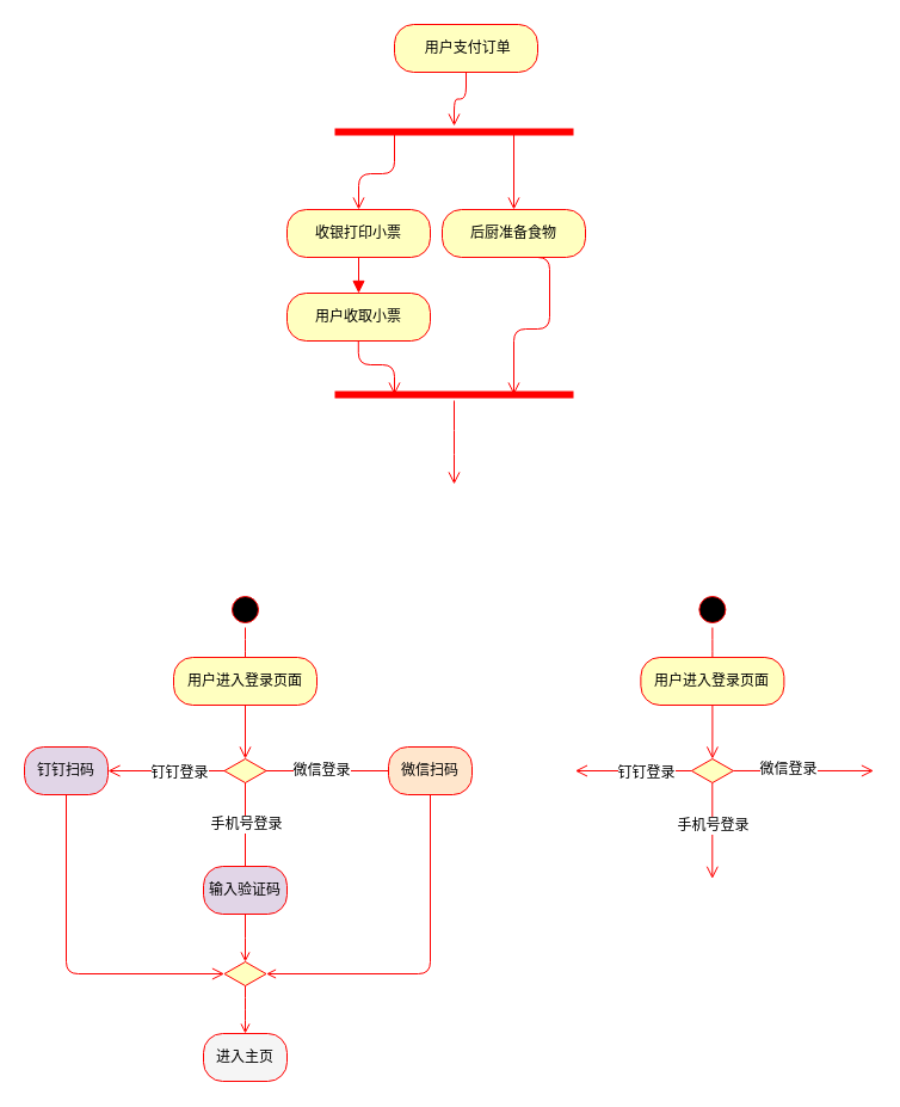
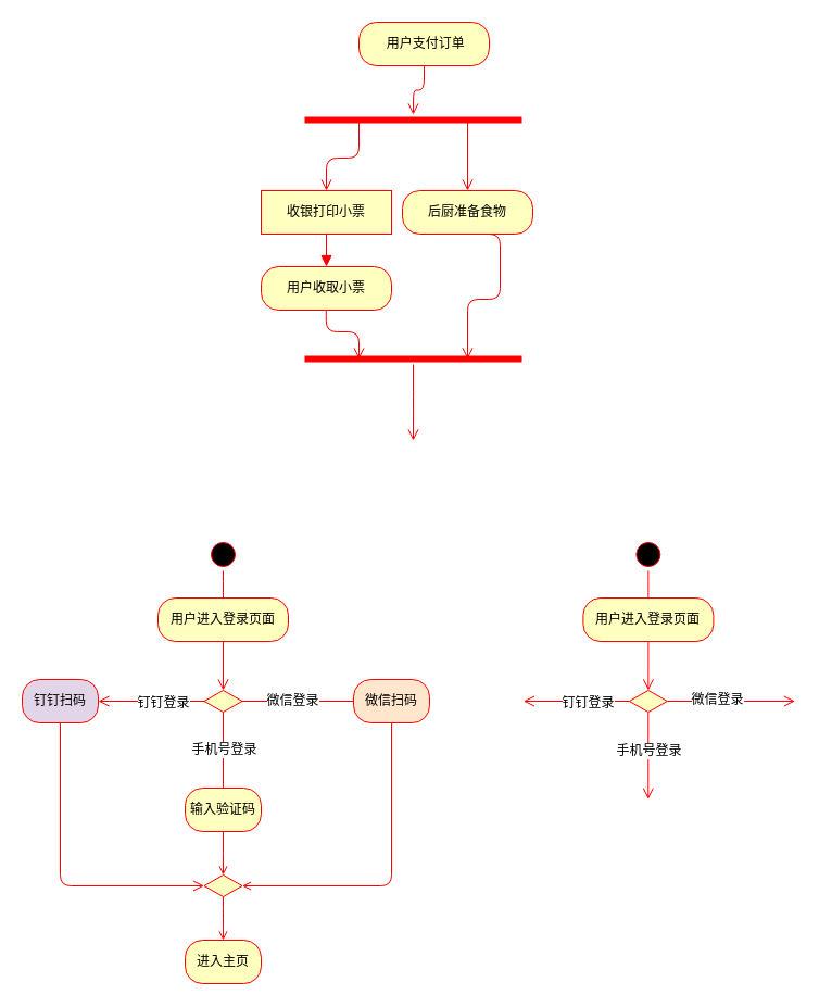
  <mxCell id="0" />
  <mxCell id="1" parent="0" />
  <mxCell id="2" value="" style="shape=line;html=1;strokeWidth=6;strokeColor=#ff0000;" parent="1" vertex="1"><mxGeometry x="280" y="105" width="200" height="10" as="geometry" /></mxCell>
  <mxCell id="3" value="" style="edgeStyle=orthogonalEdgeStyle;html=1;verticalAlign=bottom;endArrow=open;endSize=8;strokeColor=#ff0000;entryX=0.5;entryY=0;entryDx=0;entryDy=0;exitX=0.25;exitY=0.5;exitDx=0;exitDy=0;exitPerimeter=0;" parent="1" source="2" target="7" edge="1"><mxGeometry relative="1" as="geometry"><mxPoint x="330" y="185" as="targetPoint" /><Array as="points" /></mxGeometry></mxCell>
  <mxCell id="4" value="&amp;nbsp;用户支付订单" style="rounded=1;whiteSpace=wrap;html=1;arcSize=40;fontColor=#000000;fillColor=#ffffc0;strokeColor=#ff0000;" parent="1" vertex="1"><mxGeometry x="330" y="20" width="120" height="40" as="geometry" /></mxCell>
  <mxCell id="5" value="" style="edgeStyle=orthogonalEdgeStyle;html=1;verticalAlign=bottom;endArrow=open;endSize=8;strokeColor=#ff0000;" parent="1" source="4" target="2" edge="1"><mxGeometry relative="1" as="geometry"><mxPoint x="240" y="-5" as="targetPoint" /></mxGeometry></mxCell>
  <mxCell id="6" value="" style="edgeStyle=orthogonalEdgeStyle;html=1;verticalAlign=bottom;endArrow=open;endSize=8;strokeColor=#ff0000;exitX=0.75;exitY=0.5;exitDx=0;exitDy=0;exitPerimeter=0;entryX=0.5;entryY=0;entryDx=0;entryDy=0;" parent="1" source="2" target="9" edge="1"><mxGeometry relative="1" as="geometry"><mxPoint x="430" y="185" as="targetPoint" /><mxPoint x="340" y="125" as="sourcePoint" /><Array as="points" /></mxGeometry></mxCell>
- <mxCell id="7" value="收银打印小票" style="rounded=1;whiteSpace=wrap;html=1;arcSize=40;fontColor=#000000;fillColor=#ffffc0;strokeColor=#ff0000;" parent="1" vertex="1"><mxGeometry x="240" y="175" width="120" height="40" as="geometry" /></mxCell>
+ <mxCell id="7" value="收银打印小票" style="whiteSpace=wrap;html=1;arcSize=40;fontColor=#000000;fillColor=#ffffc0;strokeColor=#ff0000;rounded=0;" parent="1" vertex="1"><mxGeometry x="240" y="175" width="120" height="40" as="geometry" /></mxCell>
  <mxCell id="8" value="" style="edgeStyle=orthogonalEdgeStyle;html=1;verticalAlign=bottom;endArrow=block;endSize=8;strokeColor=#ff0000;entryX=0.5;entryY=0;entryDx=0;entryDy=0;" parent="1" source="7" target="10" edge="1"><mxGeometry relative="1" as="geometry"><mxPoint x="300" y="295" as="targetPoint" /><Array as="points" /></mxGeometry></mxCell>
  <mxCell id="9" value="后厨准备食物" style="rounded=1;whiteSpace=wrap;html=1;arcSize=40;fontColor=#000000;fillColor=#ffffc0;strokeColor=#ff0000;" parent="1" vertex="1"><mxGeometry x="370" y="175" width="120" height="40" as="geometry" /></mxCell>
  <mxCell id="10" value="用户收取小票" style="rounded=1;whiteSpace=wrap;html=1;arcSize=40;fontColor=#000000;fillColor=#ffffc0;strokeColor=#ff0000;" parent="1" vertex="1"><mxGeometry x="240" y="245" width="120" height="40" as="geometry" /></mxCell>
  <mxCell id="11" value="" style="edgeStyle=orthogonalEdgeStyle;html=1;verticalAlign=bottom;endArrow=open;endSize=8;strokeColor=#ff0000;exitX=0.5;exitY=1;exitDx=0;exitDy=0;entryX=0.75;entryY=0.5;entryDx=0;entryDy=0;entryPerimeter=0;" parent="1" source="9" target="12" edge="1"><mxGeometry relative="1" as="geometry"><mxPoint x="410" y="295" as="targetPoint" /><mxPoint x="310.286" y="225" as="sourcePoint" /><Array as="points"><mxPoint x="460" y="275" /><mxPoint x="430" y="275" /></Array></mxGeometry></mxCell>
  <mxCell id="12" value="" style="shape=line;html=1;strokeWidth=6;strokeColor=#ff0000;" parent="1" vertex="1"><mxGeometry x="280" y="325" width="200" height="10" as="geometry" /></mxCell>
  <mxCell id="13" value="" style="edgeStyle=orthogonalEdgeStyle;html=1;verticalAlign=bottom;endArrow=open;endSize=8;strokeColor=#ff0000;" parent="1" source="12" edge="1"><mxGeometry relative="1" as="geometry"><mxPoint x="380" y="405" as="targetPoint" /></mxGeometry></mxCell>
  <mxCell id="14" value="" style="edgeStyle=orthogonalEdgeStyle;html=1;verticalAlign=bottom;endArrow=open;endSize=8;strokeColor=#ff0000;exitX=0.5;exitY=1;exitDx=0;exitDy=0;entryX=0.25;entryY=0.5;entryDx=0;entryDy=0;entryPerimeter=0;" parent="1" target="12" edge="1"><mxGeometry relative="1" as="geometry"><mxPoint x="269.5" y="399.5" as="targetPoint" /><mxPoint x="299.786" y="284.643" as="sourcePoint" /><Array as="points"><mxPoint x="300" y="305" /><mxPoint x="330" y="305" /></Array></mxGeometry></mxCell>
  <mxCell id="15" value="" style="ellipse;html=1;shape=startState;fillColor=#000000;strokeColor=#ff0000;" parent="1" vertex="1"><mxGeometry x="190" y="495" width="30" height="30" as="geometry" /></mxCell>
  <mxCell id="16" value="" style="edgeStyle=orthogonalEdgeStyle;html=1;verticalAlign=bottom;endArrow=open;endSize=8;strokeColor=#ff0000;" parent="1" source="15" edge="1"><mxGeometry relative="1" as="geometry"><mxPoint x="205" y="565" as="targetPoint" /></mxGeometry></mxCell>
  <mxCell id="17" value="用户进入登录页面" style="rounded=1;whiteSpace=wrap;html=1;arcSize=40;fontColor=#000000;fillColor=#ffffc0;strokeColor=#ff0000;" parent="1" vertex="1"><mxGeometry x="145" y="550" width="120" height="40" as="geometry" /></mxCell>
  <mxCell id="18" value="" style="edgeStyle=orthogonalEdgeStyle;html=1;verticalAlign=bottom;endArrow=open;endSize=8;strokeColor=#ff0000;" parent="1" source="17" edge="1"><mxGeometry relative="1" as="geometry"><mxPoint x="205" y="635" as="targetPoint" /></mxGeometry></mxCell>
  <mxCell id="19" value="" style="rhombus;whiteSpace=wrap;html=1;fillColor=#ffffc0;strokeColor=#ff0000;" parent="1" vertex="1"><mxGeometry x="187.5" y="635" width="35" height="20" as="geometry" /></mxCell>
  <mxCell id="20" value="" style="edgeStyle=orthogonalEdgeStyle;html=1;align=left;verticalAlign=bottom;endArrow=open;endSize=8;strokeColor=#ff0000;" parent="1" source="19" edge="1"><mxGeometry x="-1" relative="1" as="geometry"><mxPoint x="340" y="645" as="targetPoint" /><Array as="points"><mxPoint x="340" y="645" /></Array></mxGeometry></mxCell>
  <mxCell id="21" value="微信登录" style="text;html=1;resizable=0;points=[];align=center;verticalAlign=middle;labelBackgroundColor=#ffffff;" parent="20" vertex="1" connectable="0"><mxGeometry x="-0.216" y="1" relative="1" as="geometry"><mxPoint as="offset" /></mxGeometry></mxCell>
  <mxCell id="22" value="" style="edgeStyle=orthogonalEdgeStyle;html=1;align=left;verticalAlign=top;endArrow=open;endSize=8;strokeColor=#ff0000;" parent="1" edge="1"><mxGeometry x="-1" relative="1" as="geometry"><mxPoint x="205" y="735" as="targetPoint" /><mxPoint x="205.032" y="654.982" as="sourcePoint" /><Array as="points"><mxPoint x="205" y="735" /></Array></mxGeometry></mxCell>
  <mxCell id="23" value="手机号登录" style="text;html=1;resizable=0;points=[];align=center;verticalAlign=middle;labelBackgroundColor=#ffffff;" parent="22" vertex="1" connectable="0"><mxGeometry x="-0.131" relative="1" as="geometry"><mxPoint as="offset" /></mxGeometry></mxCell>
  <mxCell id="24" value="" style="edgeStyle=orthogonalEdgeStyle;html=1;align=left;verticalAlign=bottom;endArrow=open;endSize=8;strokeColor=#ff0000;exitX=0;exitY=0.5;exitDx=0;exitDy=0;" parent="1" source="19" edge="1"><mxGeometry x="-1" relative="1" as="geometry"><mxPoint x="90" y="645" as="targetPoint" /><mxPoint x="20.417" y="644.548" as="sourcePoint" /><Array as="points" /></mxGeometry></mxCell>
  <mxCell id="25" value="钉钉登录" style="text;html=1;resizable=0;points=[];align=center;verticalAlign=middle;labelBackgroundColor=#ffffff;" parent="24" vertex="1" connectable="0"><mxGeometry x="-0.216" y="1" relative="1" as="geometry"><mxPoint as="offset" /></mxGeometry></mxCell>
  <mxCell id="26" value="钉钉扫码" style="rounded=1;whiteSpace=wrap;html=1;arcSize=40;fontColor=#000000;fillColor=#e1d5e7;strokeColor=#ff0000;" parent="1" vertex="1"><mxGeometry x="20" y="625" width="70" height="40" as="geometry" /></mxCell>
  <mxCell id="27" value="" style="edgeStyle=orthogonalEdgeStyle;html=1;verticalAlign=bottom;endArrow=open;endSize=8;strokeColor=#ff0000;entryX=0;entryY=0.5;entryDx=0;entryDy=0;" parent="1" source="26" target="33" edge="1"><mxGeometry relative="1" as="geometry"><mxPoint x="169.759" y="824.966" as="targetPoint" /><Array as="points"><mxPoint x="55" y="815" /></Array></mxGeometry></mxCell>
  <mxCell id="28" value="" style="edgeStyle=orthogonalEdgeStyle;rounded=1;orthogonalLoop=1;jettySize=auto;html=1;endArrow=open;endFill=0;strokeColor=#FF0000;entryX=1;entryY=0.5;entryDx=0;entryDy=0;" parent="1" source="29" target="33" edge="1"><mxGeometry relative="1" as="geometry"><mxPoint x="240.103" y="824.966" as="targetPoint" /><Array as="points"><mxPoint x="360" y="815" /></Array></mxGeometry></mxCell>
  <mxCell id="29" value="微信扫码" style="rounded=1;whiteSpace=wrap;html=1;arcSize=40;fontColor=#000000;fillColor=#ffe6cc;strokeColor=#ff0000;" parent="1" vertex="1"><mxGeometry x="325" y="625" width="70" height="40" as="geometry" /></mxCell>
  <mxCell id="30" value="" style="edgeStyle=orthogonalEdgeStyle;rounded=0;orthogonalLoop=1;jettySize=auto;html=1;endArrow=open;endFill=0;strokeColor=#FF0000;" parent="1" source="31" edge="1"><mxGeometry relative="1" as="geometry"><mxPoint x="205" y="805" as="targetPoint" /></mxGeometry></mxCell>
- <mxCell id="31" value="输入验证码" style="rounded=1;whiteSpace=wrap;html=1;arcSize=40;fontColor=#000000;fillColor=#e1d5e7;strokeColor=#ff0000;" parent="1" vertex="1"><mxGeometry x="170" y="725" width="70" height="40" as="geometry" /></mxCell>
+ <mxCell id="31" value="输入验证码" style="rounded=1;whiteSpace=wrap;html=1;arcSize=40;fontColor=#000000;fillColor=#ffffc0;strokeColor=#ff0000;" parent="1" vertex="1"><mxGeometry x="170" y="725" width="70" height="40" as="geometry" /></mxCell>
  <mxCell id="32" value="" style="edgeStyle=orthogonalEdgeStyle;rounded=1;orthogonalLoop=1;jettySize=auto;html=1;endArrow=open;endFill=0;strokeColor=#FF0000;exitX=0.5;exitY=1;exitDx=0;exitDy=0;" parent="1" source="33" edge="1"><mxGeometry relative="1" as="geometry"><mxPoint x="204.931" y="845" as="sourcePoint" /><mxPoint x="205" y="865" as="targetPoint" /></mxGeometry></mxCell>
  <mxCell id="33" value="" style="rhombus;whiteSpace=wrap;html=1;fillColor=#ffffc0;strokeColor=#ff0000;" parent="1" vertex="1"><mxGeometry x="187.5" y="805" width="35" height="20" as="geometry" /></mxCell>
  <mxCell id="34" value="" style="ellipse;html=1;shape=startState;fillColor=#000000;strokeColor=#ff0000;" parent="1" vertex="1"><mxGeometry x="581.379" y="495" width="30" height="30" as="geometry" /></mxCell>
  <mxCell id="35" value="" style="edgeStyle=orthogonalEdgeStyle;html=1;verticalAlign=bottom;endArrow=open;endSize=8;strokeColor=#ff0000;" parent="1" source="34" edge="1"><mxGeometry relative="1" as="geometry"><mxPoint x="596.379" y="565" as="targetPoint" /></mxGeometry></mxCell>
  <mxCell id="36" value="用户进入登录页面" style="rounded=1;whiteSpace=wrap;html=1;arcSize=40;fontColor=#000000;fillColor=#ffffc0;strokeColor=#ff0000;" parent="1" vertex="1"><mxGeometry x="536.379" y="550" width="120" height="40" as="geometry" /></mxCell>
  <mxCell id="37" value="" style="edgeStyle=orthogonalEdgeStyle;html=1;verticalAlign=bottom;endArrow=open;endSize=8;strokeColor=#ff0000;" parent="1" source="36" edge="1"><mxGeometry relative="1" as="geometry"><mxPoint x="596.379" y="635" as="targetPoint" /></mxGeometry></mxCell>
  <mxCell id="38" value="" style="rhombus;whiteSpace=wrap;html=1;fillColor=#ffffc0;strokeColor=#ff0000;" parent="1" vertex="1"><mxGeometry x="578.879" y="635" width="35" height="20" as="geometry" /></mxCell>
  <mxCell id="39" value="" style="edgeStyle=orthogonalEdgeStyle;html=1;align=left;verticalAlign=bottom;endArrow=open;endSize=8;strokeColor=#ff0000;" parent="1" source="38" edge="1"><mxGeometry x="-1" relative="1" as="geometry"><mxPoint x="731.483" y="644.966" as="targetPoint" /><Array as="points"><mxPoint x="731.379" y="645" /></Array></mxGeometry></mxCell>
  <mxCell id="40" value="微信登录" style="text;html=1;resizable=0;points=[];align=center;verticalAlign=middle;labelBackgroundColor=#ffffff;" parent="39" vertex="1" connectable="0"><mxGeometry x="-0.216" y="1" relative="1" as="geometry"><mxPoint as="offset" /></mxGeometry></mxCell>
  <mxCell id="41" value="" style="edgeStyle=orthogonalEdgeStyle;html=1;align=left;verticalAlign=top;endArrow=open;endSize=8;strokeColor=#ff0000;" parent="1" edge="1"><mxGeometry x="-1" relative="1" as="geometry"><mxPoint x="596.31" y="735.31" as="targetPoint" /><mxPoint x="596.31" y="655.31" as="sourcePoint" /><Array as="points"><mxPoint x="596.379" y="735" /></Array></mxGeometry></mxCell>
  <mxCell id="42" value="手机号登录" style="text;html=1;resizable=0;points=[];align=center;verticalAlign=middle;labelBackgroundColor=#ffffff;" parent="41" vertex="1" connectable="0"><mxGeometry x="-0.131" relative="1" as="geometry"><mxPoint as="offset" /></mxGeometry></mxCell>
  <mxCell id="43" value="" style="edgeStyle=orthogonalEdgeStyle;html=1;align=left;verticalAlign=bottom;endArrow=open;endSize=8;strokeColor=#ff0000;exitX=0;exitY=0.5;exitDx=0;exitDy=0;" parent="1" source="38" edge="1"><mxGeometry x="-1" relative="1" as="geometry"><mxPoint x="481.379" y="645" as="targetPoint" /><mxPoint x="411.796" y="644.548" as="sourcePoint" /><Array as="points" /></mxGeometry></mxCell>
  <mxCell id="44" value="钉钉登录" style="text;html=1;resizable=0;points=[];align=center;verticalAlign=middle;labelBackgroundColor=#ffffff;" parent="43" vertex="1" connectable="0"><mxGeometry x="-0.216" y="1" relative="1" as="geometry"><mxPoint as="offset" /></mxGeometry></mxCell>
- <mxCell id="45" value="进入主页" style="rounded=1;whiteSpace=wrap;html=1;arcSize=40;fontColor=#000000;fillColor=#f5f5f5;strokeColor=#ff0000;" parent="1" vertex="1"><mxGeometry x="170" y="865" width="70" height="40" as="geometry" /></mxCell>
+ <mxCell id="45" value="进入主页" style="rounded=1;whiteSpace=wrap;html=1;arcSize=40;fontColor=#000000;fillColor=#ffffc0;strokeColor=#ff0000;" parent="1" vertex="1"><mxGeometry x="170" y="865" width="70" height="40" as="geometry" /></mxCell>
